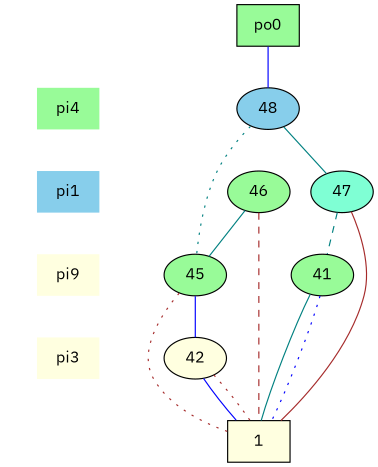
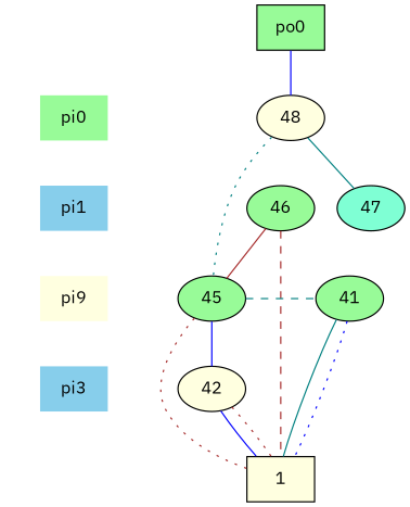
  digraph {
    fontname="IBM Plex Sans"
    node [fontname="IBM Plex Sans" style=filled fillcolor=palegreen]
    edge [dir=none fontname="IBM Plex Sans" color=teal]
    "CONST NODES" [shape=plaintext style=invis fillcolor=""]
-   " pi0 " [shape=plaintext label=pi4]
+   " pi0 " [shape=plaintext]
    " pi1 " [fillcolor=skyblue shape=plaintext]
    n4 [fillcolor=lightyellow label=pi9 shape=plaintext]
-   " pi3 " [fillcolor=lightyellow shape=plaintext]
+   " pi3 " [fillcolor=skyblue shape=plaintext]
    "  po0  " [shape=box]
-   48 [fillcolor=skyblue]
+   48 [fillcolor=lightyellow]
    46
    47 [fillcolor=aquamarine]
    41
    45
    42 [fillcolor=lightyellow]
    n13 [fillcolor=lightyellow label=1 shape=box]
    subgraph sub_1 {
      "CONST NODES"
      " pi0 "
      " pi1 "
      n4
      " pi3 "
    }
    subgraph sub_2 {
      rank=same
      "  po0  "
    }
    subgraph sub_3 {
      rank=same
      " pi0 "
      48
    }
    subgraph sub_4 {
      rank=same
      " pi1 "
      46
      47
    }
    subgraph sub_5 {
      rank=same
      n4
      41
      45
    }
    subgraph sub_6 {
      rank=same
      " pi3 "
      42
    }
    subgraph sub_7 {
      rank=same
      "CONST NODES"
      subgraph sub_8 {
        rank=same
        n13
      }
    }
    " pi0 " -> " pi1 " [style=invis color=""]
    " pi1 " -> n4 [style=invis color=""]
    n4 -> " pi3 " [style=invis color=""]
    " pi3 " -> "CONST NODES" [style=invis color=""]
    "  po0  " -> 48 [color=blue style=solid]
    48 -> 47
    48 -> 45 [style=dotted]
-   46 -> 45
+   46 -> 45 [color=brown]
    46 -> n13 [color=brown style=dashed]
-   47 -> 41 [style=dashed]
-   47 -> n13 [color=brown]
+   45 -> 41 [style=dashed]
    41 -> n13
    41 -> n13 [color=blue style=dotted]
    45 -> 42 [color=blue]
    45 -> n13 [color=brown style=dotted]
    42 -> n13 [color=blue]
    42 -> n13 [color=brown style=dotted]
  }
